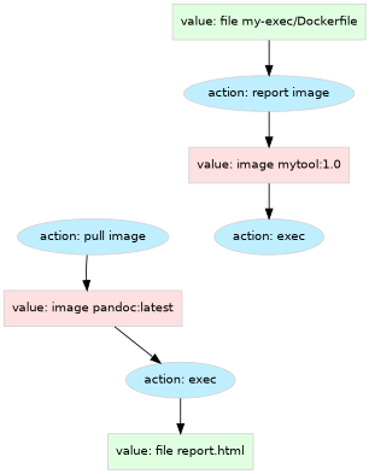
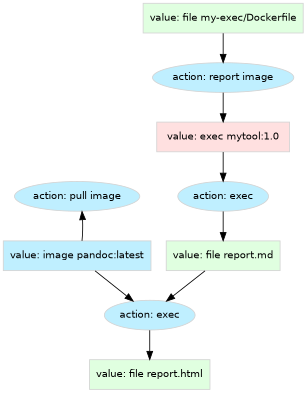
  digraph {
    node [color=lightgray fillcolor=lightblue1 fontname=Helvetica fontsize=12 shape=rectangle style=filled]
    n1 [label="action: pull image" shape=oval]
-   n2 [fillcolor="#ffe0e0" label="value: image pandoc:latest"]
+   n2 [label="value: image pandoc:latest"]
    n3 [label="action: exec" shape=oval]
    n4 [fillcolor="#e0ffe0" label="value: file report.html"]
    n5 [fillcolor="#e0ffe0" label="value: file my-exec/Dockerfile"]
    n6 [label="action: report image" shape=oval]
-   n7 [fillcolor="#ffe0e0" label="value: image mytool:1.0"]
+   n7 [fillcolor="#ffe0e0" label="value: exec mytool:1.0"]
    n8 [label="action: exec" shape=oval]
-   n1 -> n2
+   n9 [fillcolor="#e0ffe0" label="value: file report.md"]
+   n2 -> n1
    n2 -> n3
    n3 -> n4
    n5 -> n6
    n6 -> n7
    n7 -> n8
+   n8 -> n9
+   n9 -> n3
  }
